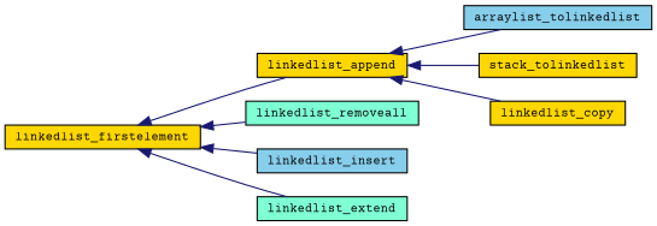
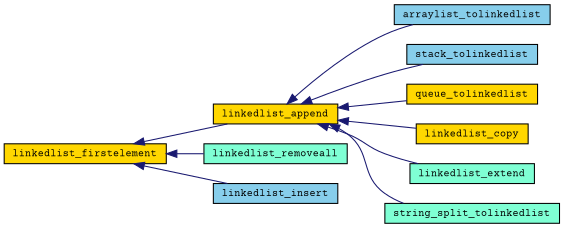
  digraph {
    fontname="Courier Prime"
    rankdir=LR
    node [color=black fillcolor=gold fontname="Courier Prime" fontsize=10 shape=record style=filled]
    edge [color=midnightblue dir=back fontname="Courier Prime" fontsize=10 labelfontname=Helvetica labelfontsize=10 style=solid]
    n1 [fontcolor=black height=0.2 label=linkedlist_firstelement width=0.4]
    n2 [height=0.2 label=linkedlist_append width=0.4]
    n3 [fillcolor=aquamarine height=0.2 label=linkedlist_removeall width=0.4]
    n4 [fillcolor=skyblue height=0.2 label=linkedlist_insert width=0.4]
    n5 [fillcolor=skyblue height=0.2 label=arraylist_tolinkedlist width=0.4]
-   n6 [height=0.2 label=stack_tolinkedlist width=0.4]
+   n6 [fillcolor=skyblue height=0.2 label=stack_tolinkedlist width=0.4]
+   n7 [height=0.2 label=queue_tolinkedlist width=0.4]
    n8 [height=0.2 label=linkedlist_copy width=0.4]
    n9 [fillcolor=aquamarine height=0.2 label=linkedlist_extend width=0.4]
+   n10 [fillcolor=aquamarine height=0.2 label=string_split_tolinkedlist width=0.4]
    n1 -> n2
    n1 -> n3
    n1 -> n4
    n2 -> n5
    n2 -> n6
+   n2 -> n7
    n2 -> n8
-   n1 -> n9
+   n2 -> n9
+   n2 -> n10
  }
